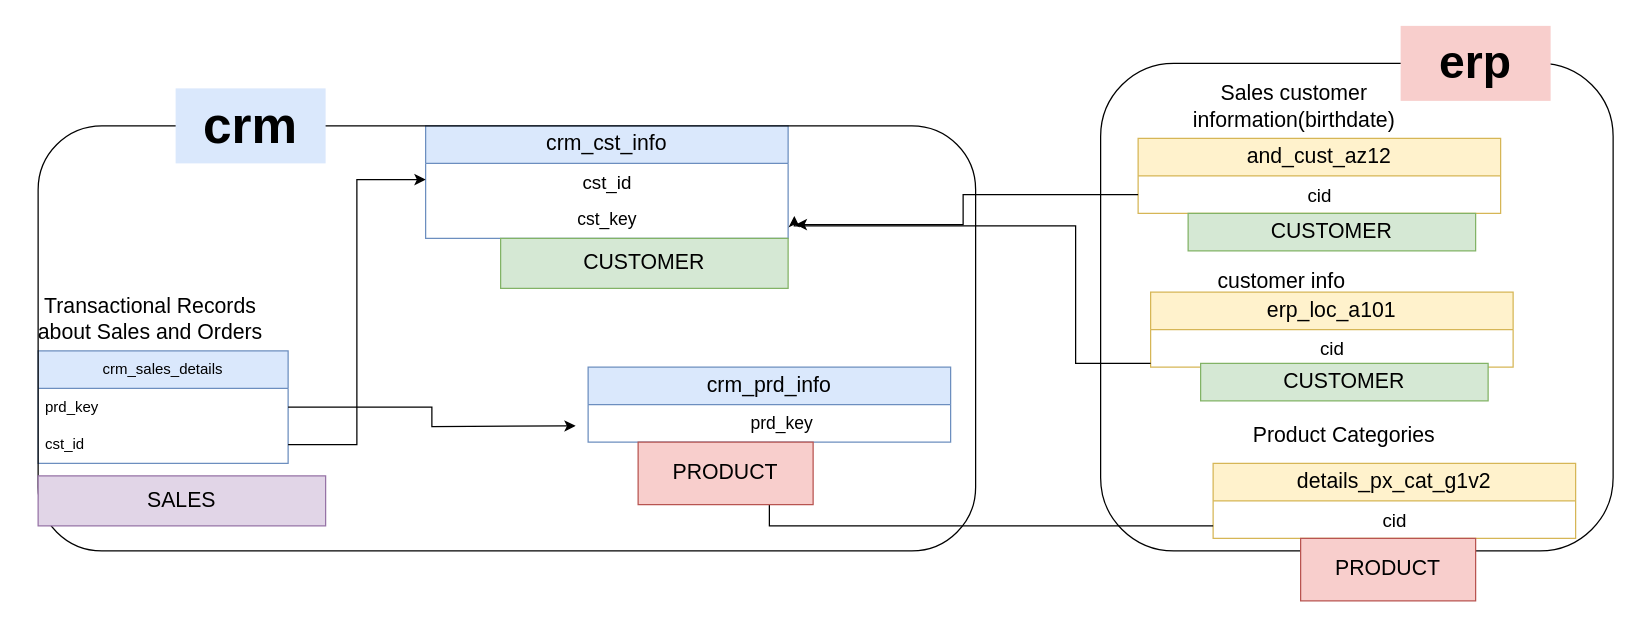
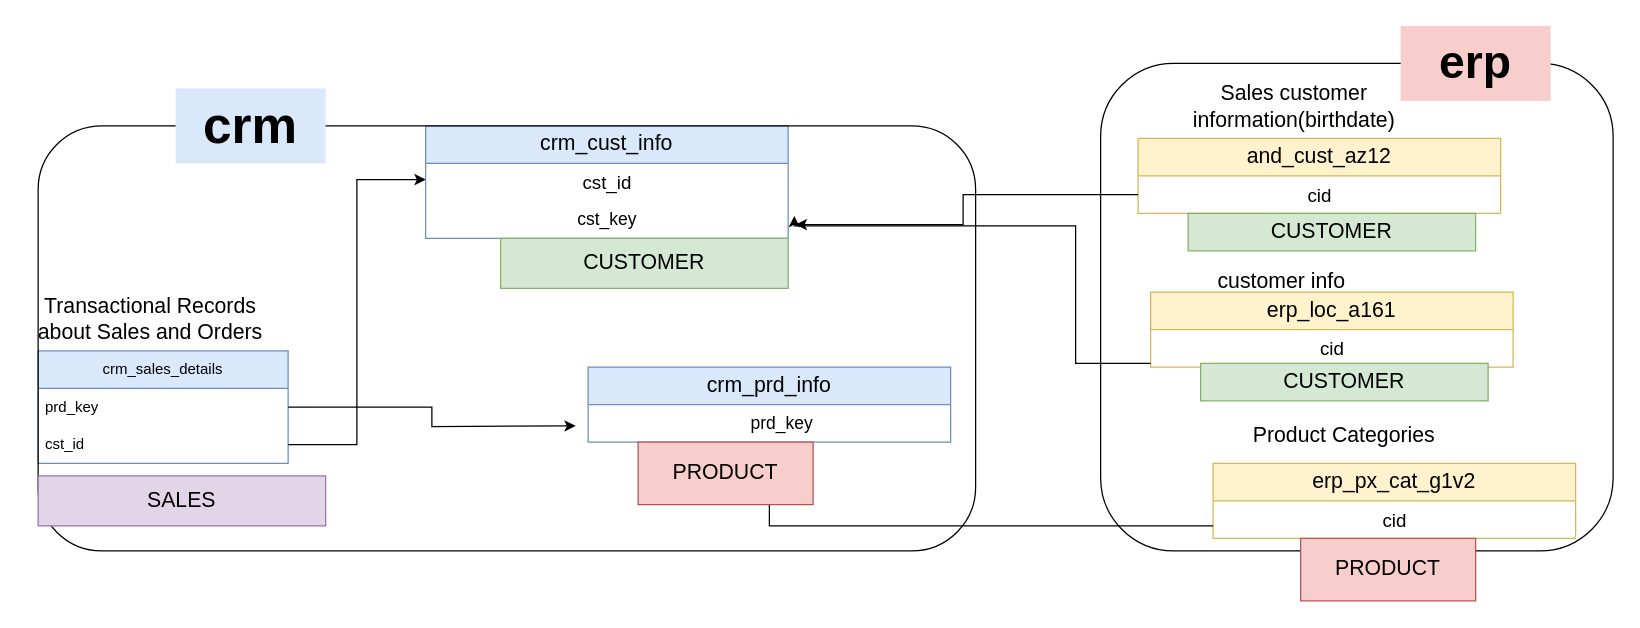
  <mxCell id="0" />
  <mxCell id="1" parent="0" />
- <mxCell id="2" value="crm_cst_info" style="swimlane;fontStyle=0;childLayout=stackLayout;horizontal=1;startSize=30;horizontalStack=0;resizeParent=1;resizeParentMax=0;resizeLast=0;collapsible=1;marginBottom=0;whiteSpace=wrap;html=1;fontSize=17;fillColor=#dae8fc;strokeColor=#6c8ebf;" parent="1" vertex="1"><mxGeometry x="340" y="100" width="290" height="90" as="geometry" /></mxCell>
+ <mxCell id="2" value="crm_cust_info" style="swimlane;fontStyle=0;childLayout=stackLayout;horizontal=1;startSize=30;horizontalStack=0;resizeParent=1;resizeParentMax=0;resizeLast=0;collapsible=1;marginBottom=0;whiteSpace=wrap;html=1;fontSize=17;fillColor=#dae8fc;strokeColor=#6c8ebf;" parent="1" vertex="1"><mxGeometry x="340" y="100" width="290" height="90" as="geometry" /></mxCell>
  <mxCell id="3" value="&lt;font style=&quot;font-size: 15px;&quot;&gt;cst_id&lt;/font&gt;" style="text;html=1;align=center;verticalAlign=middle;resizable=0;points=[];autosize=1;strokeColor=none;fillColor=none;" parent="2" vertex="1"><mxGeometry y="30" width="290" height="30" as="geometry" /></mxCell>
  <mxCell id="4" value="&lt;font style=&quot;font-size: 14px;&quot;&gt;cst_key&lt;/font&gt;" style="text;html=1;align=center;verticalAlign=middle;resizable=0;points=[];autosize=1;strokeColor=none;fillColor=none;rotation=0;" parent="2" vertex="1"><mxGeometry y="60" width="290" height="30" as="geometry" /></mxCell>
  <mxCell id="5" value="crm_prd_info" style="swimlane;fontStyle=0;childLayout=stackLayout;horizontal=1;startSize=30;horizontalStack=0;resizeParent=1;resizeParentMax=0;resizeLast=0;collapsible=1;marginBottom=0;whiteSpace=wrap;html=1;fontSize=17;fillColor=#dae8fc;strokeColor=#6c8ebf;" parent="1" vertex="1"><mxGeometry x="470" y="293" width="290" height="60" as="geometry" /></mxCell>
  <mxCell id="6" value="&lt;font style=&quot;font-size: 14px;&quot;&gt;&amp;nbsp; &amp;nbsp; &amp;nbsp;prd_key&lt;/font&gt;" style="text;html=1;align=center;verticalAlign=middle;resizable=0;points=[];autosize=1;strokeColor=none;fillColor=none;" parent="5" vertex="1"><mxGeometry y="30" width="290" height="30" as="geometry" /></mxCell>
  <mxCell id="7" value="&lt;br&gt;&lt;div&gt;&lt;br&gt;&lt;/div&gt;&lt;div&gt;&lt;br&gt;&lt;/div&gt;" style="text;html=1;align=center;verticalAlign=middle;resizable=0;points=[];autosize=1;strokeColor=none;fillColor=none;" parent="1" vertex="1"><mxGeometry x="50" y="323" width="20" height="60" as="geometry" /></mxCell>
  <mxCell id="8" value="crm_sales_details" style="swimlane;fontStyle=0;childLayout=stackLayout;horizontal=1;startSize=30;horizontalStack=0;resizeParent=1;resizeParentMax=0;resizeLast=0;collapsible=1;marginBottom=0;whiteSpace=wrap;html=1;fillColor=#dae8fc;strokeColor=#6c8ebf;" parent="1" vertex="1"><mxGeometry x="30" y="280" width="200" height="90" as="geometry" /></mxCell>
  <mxCell id="9" style="edgeStyle=orthogonalEdgeStyle;rounded=0;orthogonalLoop=1;jettySize=auto;html=1;" parent="8" source="10" edge="1"><mxGeometry relative="1" as="geometry"><mxPoint x="430" y="60" as="targetPoint" /></mxGeometry></mxCell>
  <mxCell id="10" value="prd_key" style="text;strokeColor=none;fillColor=none;align=left;verticalAlign=middle;spacingLeft=4;spacingRight=4;overflow=hidden;points=[[0,0.5],[1,0.5]];portConstraint=eastwest;rotatable=0;whiteSpace=wrap;html=1;" parent="8" vertex="1"><mxGeometry y="30" width="200" height="30" as="geometry" /></mxCell>
  <mxCell id="11" value="cst_id" style="text;strokeColor=none;fillColor=none;align=left;verticalAlign=middle;spacingLeft=4;spacingRight=4;overflow=hidden;points=[[0,0.5],[1,0.5]];portConstraint=eastwest;rotatable=0;whiteSpace=wrap;html=1;" parent="8" vertex="1"><mxGeometry y="60" width="200" height="30" as="geometry" /></mxCell>
  <mxCell id="12" value="&lt;font&gt;Sales customer information(birthdate)&lt;/font&gt;" style="rounded=1;whiteSpace=wrap;html=1;fillColor=none;strokeColor=none;fontSize=17;" parent="1" vertex="1"><mxGeometry x="920" y="70" width="230" height="30" as="geometry" /></mxCell>
  <mxCell id="13" value="&lt;font&gt;Transactional Records about Sales and Orders&lt;/font&gt;" style="rounded=1;whiteSpace=wrap;html=1;fillColor=none;strokeColor=none;fontSize=17;" parent="1" vertex="1"><mxGeometry y="240" width="200" height="30" as="geometry" x="20" /></mxCell>
  <mxCell id="14" style="edgeStyle=orthogonalEdgeStyle;rounded=0;orthogonalLoop=1;jettySize=auto;html=1;entryX=0;entryY=0.433;entryDx=0;entryDy=0;entryPerimeter=0;" parent="1" source="11" target="3" edge="1"><mxGeometry relative="1" as="geometry" /></mxCell>
  <mxCell id="15" value="and_cust_az12" style="swimlane;fontStyle=0;childLayout=stackLayout;horizontal=1;startSize=30;horizontalStack=0;resizeParent=1;resizeParentMax=0;resizeLast=0;collapsible=1;marginBottom=0;whiteSpace=wrap;html=1;fontSize=17;fillColor=#fff2cc;strokeColor=#d6b656;" parent="1" vertex="1"><mxGeometry x="910" y="110" width="290" height="60" as="geometry" /></mxCell>
  <mxCell id="16" value="&lt;font style=&quot;font-size: 15px;&quot;&gt;cid&lt;/font&gt;" style="text;html=1;align=center;verticalAlign=middle;resizable=0;points=[];autosize=1;strokeColor=none;fillColor=none;" parent="15" vertex="1"><mxGeometry y="30" width="290" height="30" as="geometry" /></mxCell>
- <mxCell id="17" value="erp_loc_a101" style="swimlane;fontStyle=0;childLayout=stackLayout;horizontal=1;startSize=30;horizontalStack=0;resizeParent=1;resizeParentMax=0;resizeLast=0;collapsible=1;marginBottom=0;whiteSpace=wrap;html=1;fontSize=17;fillColor=#fff2cc;strokeColor=#d6b656;" parent="1" vertex="1"><mxGeometry x="920" y="233" width="290" height="60" as="geometry" /></mxCell>
+ <mxCell id="17" value="erp_loc_a161" style="swimlane;fontStyle=0;childLayout=stackLayout;horizontal=1;startSize=30;horizontalStack=0;resizeParent=1;resizeParentMax=0;resizeLast=0;collapsible=1;marginBottom=0;whiteSpace=wrap;html=1;fontSize=17;fillColor=#fff2cc;strokeColor=#d6b656;" parent="1" vertex="1"><mxGeometry x="920" y="233" width="290" height="60" as="geometry" /></mxCell>
  <mxCell id="18" value="&lt;font style=&quot;font-size: 15px;&quot;&gt;cid&lt;/font&gt;" style="text;html=1;align=center;verticalAlign=middle;resizable=0;points=[];autosize=1;strokeColor=none;fillColor=none;" parent="17" vertex="1"><mxGeometry y="30" width="290" height="30" as="geometry" /></mxCell>
  <mxCell id="19" value="&lt;font&gt;customer info&lt;/font&gt;" style="rounded=1;whiteSpace=wrap;html=1;fillColor=none;strokeColor=none;fontSize=17;" parent="1" vertex="1"><mxGeometry x="910" y="210" width="230" height="30" as="geometry" /></mxCell>
  <mxCell id="20" style="edgeStyle=orthogonalEdgeStyle;rounded=0;orthogonalLoop=1;jettySize=auto;html=1;entryX=1.021;entryY=0.633;entryDx=0;entryDy=0;entryPerimeter=0;" parent="1" source="16" target="4" edge="1"><mxGeometry relative="1" as="geometry" /></mxCell>
  <mxCell id="21" style="edgeStyle=orthogonalEdgeStyle;rounded=0;orthogonalLoop=1;jettySize=auto;html=1;entryX=1.017;entryY=0.4;entryDx=0;entryDy=0;entryPerimeter=0;" parent="1" source="18" target="4" edge="1"><mxGeometry relative="1" as="geometry"><Array as="points"><mxPoint x="860" y="290" /><mxPoint x="860" y="180" /><mxPoint x="635" y="180" /></Array></mxGeometry></mxCell>
- <mxCell id="22" value="details_px_cat_g1v2" style="swimlane;fontStyle=0;childLayout=stackLayout;horizontal=1;startSize=30;horizontalStack=0;resizeParent=1;resizeParentMax=0;resizeLast=0;collapsible=1;marginBottom=0;whiteSpace=wrap;html=1;fontSize=17;fillColor=#fff2cc;strokeColor=#d6b656;" parent="1" vertex="1"><mxGeometry x="970" y="370" width="290" height="60" as="geometry" /></mxCell>
+ <mxCell id="22" value="erp_px_cat_g1v2" style="swimlane;fontStyle=0;childLayout=stackLayout;horizontal=1;startSize=30;horizontalStack=0;resizeParent=1;resizeParentMax=0;resizeLast=0;collapsible=1;marginBottom=0;whiteSpace=wrap;html=1;fontSize=17;fillColor=#fff2cc;strokeColor=#d6b656;" parent="1" vertex="1"><mxGeometry x="970" y="370" width="290" height="60" as="geometry" /></mxCell>
  <mxCell id="23" value="&lt;font style=&quot;font-size: 15px;&quot;&gt;cid&lt;/font&gt;" style="text;html=1;align=center;verticalAlign=middle;resizable=0;points=[];autosize=1;strokeColor=none;fillColor=none;" parent="22" vertex="1"><mxGeometry y="30" width="290" height="30" as="geometry" /></mxCell>
  <mxCell id="24" value="Product Categories" style="rounded=1;whiteSpace=wrap;html=1;fillColor=none;strokeColor=none;fontSize=17;" parent="1" vertex="1"><mxGeometry x="960" y="333" width="230" height="30" as="geometry" /></mxCell>
  <mxCell id="25" style="edgeStyle=orthogonalEdgeStyle;rounded=0;orthogonalLoop=1;jettySize=auto;html=1;" parent="1" source="23" target="6" edge="1"><mxGeometry relative="1" as="geometry"><Array as="points"><mxPoint x="1025" y="420" /><mxPoint x="615" y="420" /></Array></mxGeometry></mxCell>
  <mxCell id="26" value="" style="rounded=1;whiteSpace=wrap;html=1;fillColor=none;" parent="1" vertex="1"><mxGeometry x="30" y="100" width="750" height="340" as="geometry" /></mxCell>
  <mxCell id="27" value="&lt;font style=&quot;font-size: 41px;&quot;&gt;&lt;b&gt;crm&lt;/b&gt;&lt;/font&gt;" style="rounded=0;whiteSpace=wrap;html=1;fillColor=#dae8fc;strokeColor=none;" parent="1" vertex="1"><mxGeometry x="140" y="70" width="120" height="60" as="geometry" /></mxCell>
  <mxCell id="28" value="" style="rounded=1;whiteSpace=wrap;html=1;fillColor=none;" parent="1" vertex="1"><mxGeometry x="880" width="410" height="390" as="geometry" y="50" /></mxCell>
  <mxCell id="29" value="&lt;font style=&quot;font-size: 37px;&quot;&gt;&lt;b&gt;erp&lt;/b&gt;&lt;/font&gt;" style="rounded=0;whiteSpace=wrap;html=1;fillColor=#f8cecc;strokeColor=none;" parent="1" vertex="1"><mxGeometry x="1120" y="20" width="120" height="60" as="geometry" /></mxCell>
  <mxCell id="30" value="&lt;font style=&quot;font-size: 17px;&quot;&gt;PRODUCT&lt;/font&gt;" style="text;html=1;strokeColor=#b85450;fillColor=#f8cecc;align=center;verticalAlign=middle;whiteSpace=wrap;overflow=hidden;" vertex="1" parent="1"><mxGeometry x="510" y="353" width="140" height="50" as="geometry" /></mxCell>
  <mxCell id="31" value="&lt;font style=&quot;font-size: 17px;&quot;&gt;PRODUCT&lt;/font&gt;" style="text;html=1;strokeColor=#b85450;fillColor=#f8cecc;align=center;verticalAlign=middle;whiteSpace=wrap;overflow=hidden;" vertex="1" parent="1"><mxGeometry x="1040" y="430" width="140" height="50" as="geometry" /></mxCell>
  <mxCell id="32" value="&lt;font style=&quot;font-size: 17px;&quot;&gt;CUSTOMER&lt;/font&gt;" style="text;html=1;strokeColor=#82b366;fillColor=#d5e8d4;align=center;verticalAlign=middle;whiteSpace=wrap;overflow=hidden;" vertex="1" parent="1"><mxGeometry x="400" y="190" width="230" height="40" as="geometry" /></mxCell>
  <mxCell id="33" value="&lt;font style=&quot;font-size: 17px;&quot;&gt;CUSTOMER&lt;/font&gt;" style="text;html=1;strokeColor=#82b366;fillColor=#d5e8d4;align=center;verticalAlign=middle;whiteSpace=wrap;overflow=hidden;" vertex="1" parent="1"><mxGeometry x="950" y="170" width="230" height="30" as="geometry" /></mxCell>
  <mxCell id="34" value="&lt;font style=&quot;font-size: 17px;&quot;&gt;CUSTOMER&lt;/font&gt;" style="text;html=1;strokeColor=#82b366;fillColor=#d5e8d4;align=center;verticalAlign=middle;whiteSpace=wrap;overflow=hidden;" vertex="1" parent="1"><mxGeometry x="960" y="290" width="230" height="30" as="geometry" /></mxCell>
  <mxCell id="35" value="&lt;font style=&quot;font-size: 17px;&quot;&gt;SALES&lt;/font&gt;" style="text;html=1;strokeColor=#9673a6;fillColor=#e1d5e7;align=center;verticalAlign=middle;whiteSpace=wrap;overflow=hidden;" vertex="1" parent="1"><mxGeometry x="30" y="380" width="230" height="40" as="geometry" /></mxCell>
